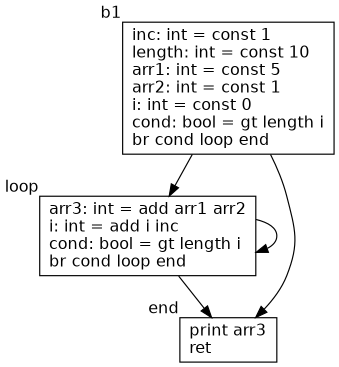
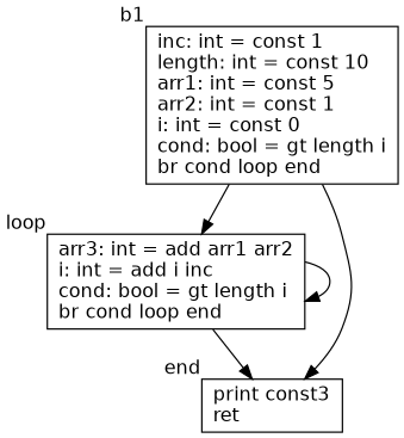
  digraph {
    fontname="DejaVu Sans"
    node [shape=box fontname="DejaVu Sans"]
    edge [fontname="DejaVu Sans"]
    n1 [label="inc: int = const 1\llength: int = const 10\larr1: int = const 5\larr2: int = const 1\li: int = const 0\lcond: bool = gt length i\lbr cond loop end\l" xlabel=b1]
    n2 [label="arr3: int = add arr1 arr2\li: int = add i inc\lcond: bool = gt length i\lbr cond loop end\l" xlabel=loop]
-   n3 [label="print arr3\lret \l" xlabel=end]
+   n3 [label="print const3\lret \l" xlabel=end]
    n1 -> n2
    n1 -> n3
    n2 -> n2
    n2 -> n3
  }
